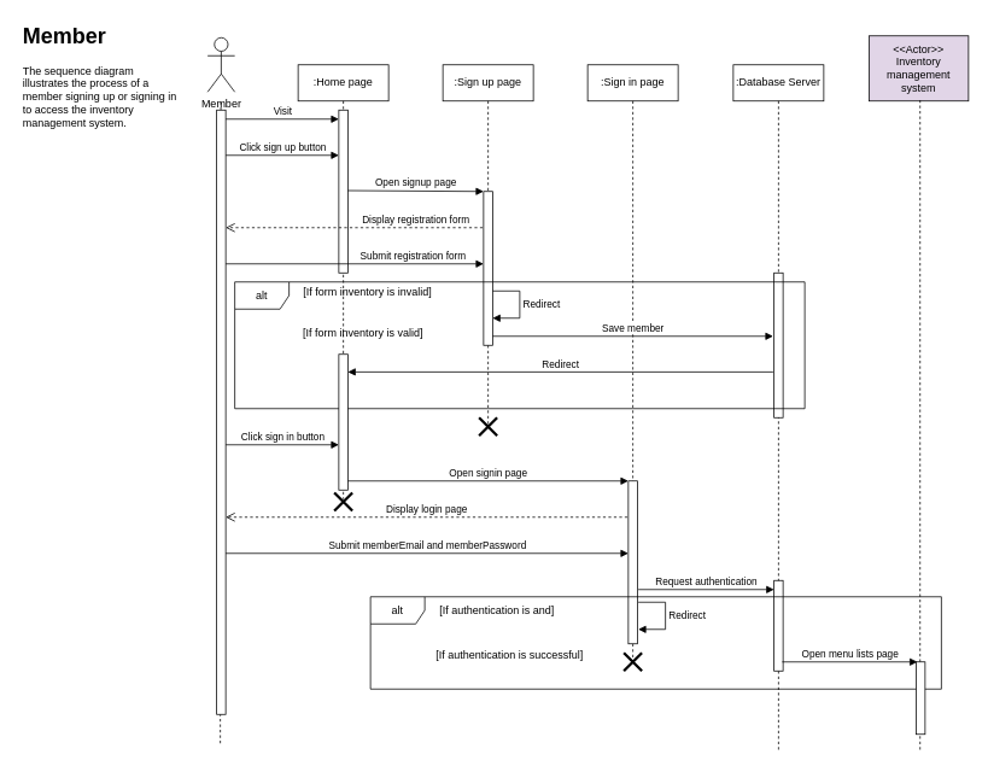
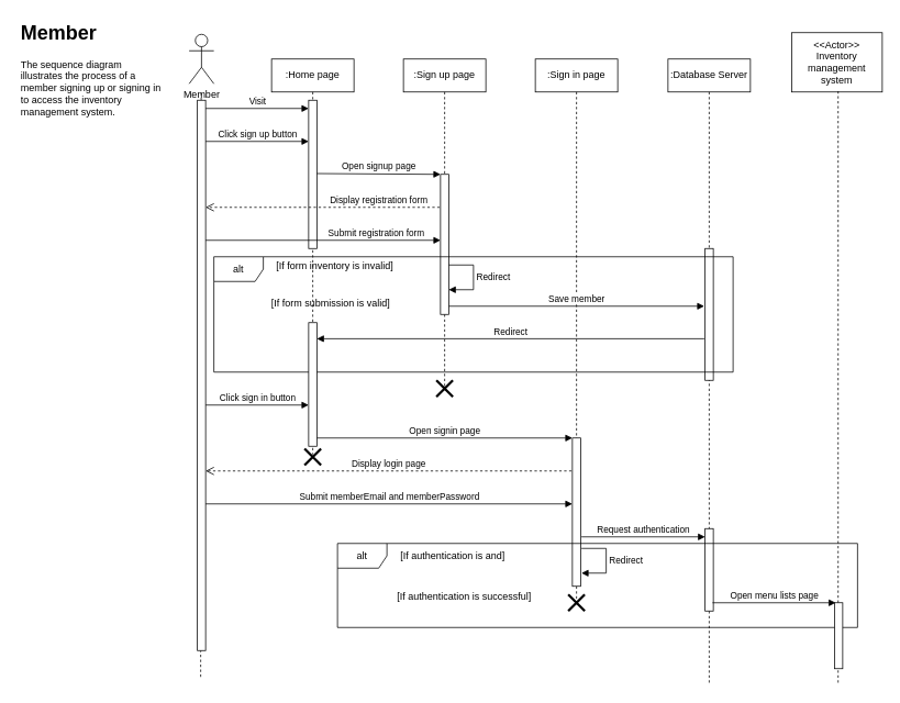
  <mxCell id="0" />
  <mxCell id="1" parent="0" />
  <mxCell id="2" value="Member" style="shape=umlActor;verticalLabelPosition=bottom;verticalAlign=top;html=1;outlineConnect=0;" vertex="1" parent="1"><mxGeometry x="229" y="41" width="30" height="60" as="geometry" /></mxCell>
  <mxCell id="3" value="" style="endArrow=none;dashed=1;html=1;rounded=0;" edge="1" parent="1" source="5"><mxGeometry width="50" height="50" relative="1" as="geometry"><mxPoint x="243" y="511" as="sourcePoint" /><mxPoint x="243.63" y="111" as="targetPoint" /></mxGeometry></mxCell>
  <mxCell id="4" value="" style="endArrow=none;dashed=1;html=1;rounded=0;" edge="1" parent="1" target="5"><mxGeometry width="50" height="50" relative="1" as="geometry"><mxPoint x="243" y="821" as="sourcePoint" /><mxPoint x="243.63" y="111" as="targetPoint" /></mxGeometry></mxCell>
  <mxCell id="5" value="" style="html=1;points=[[0,0,0,0,5],[0,1,0,0,-5],[1,0,0,0,5],[1,1,0,0,-5]];perimeter=orthogonalPerimeter;outlineConnect=0;targetShapes=umlLifeline;portConstraint=eastwest;newEdgeStyle={&quot;curved&quot;:0,&quot;rounded&quot;:0};" vertex="1" parent="1"><mxGeometry x="239" y="121" width="10" height="668" as="geometry" /></mxCell>
  <mxCell id="6" value=":Home page" style="shape=umlLifeline;perimeter=lifelinePerimeter;whiteSpace=wrap;html=1;container=1;dropTarget=0;collapsible=0;recursiveResize=0;outlineConnect=0;portConstraint=eastwest;newEdgeStyle={&quot;curved&quot;:0,&quot;rounded&quot;:0};" vertex="1" parent="1"><mxGeometry x="329" y="71" width="100" height="480" as="geometry" /></mxCell>
  <mxCell id="7" value="" style="html=1;points=[[0,0,0,0,5],[0,1,0,0,-5],[1,0,0,0,5],[1,1,0,0,-5]];perimeter=orthogonalPerimeter;outlineConnect=0;targetShapes=umlLifeline;portConstraint=eastwest;newEdgeStyle={&quot;curved&quot;:0,&quot;rounded&quot;:0};" vertex="1" parent="6"><mxGeometry x="45" y="50" width="10" height="180" as="geometry" /></mxCell>
  <mxCell id="8" value=":Sign up page" style="shape=umlLifeline;perimeter=lifelinePerimeter;whiteSpace=wrap;html=1;container=1;dropTarget=0;collapsible=0;recursiveResize=0;outlineConnect=0;portConstraint=eastwest;newEdgeStyle={&quot;curved&quot;:0,&quot;rounded&quot;:0};" vertex="1" parent="1"><mxGeometry x="489" y="71" width="100" height="400" as="geometry" /></mxCell>
  <mxCell id="9" value="" style="html=1;points=[[0,0,0,0,5],[0,1,0,0,-5],[1,0,0,0,5],[1,1,0,0,-5]];perimeter=orthogonalPerimeter;outlineConnect=0;targetShapes=umlLifeline;portConstraint=eastwest;newEdgeStyle={&quot;curved&quot;:0,&quot;rounded&quot;:0};" vertex="1" parent="8"><mxGeometry x="45" y="140" width="10" height="170" as="geometry" /></mxCell>
  <mxCell id="10" value="Redirect" style="html=1;align=left;spacingLeft=2;endArrow=block;rounded=0;edgeStyle=orthogonalEdgeStyle;curved=0;rounded=0;" edge="1" parent="8"><mxGeometry relative="1" as="geometry"><mxPoint x="55" y="250" as="sourcePoint" /><Array as="points"><mxPoint x="85" y="280" /></Array><mxPoint x="55" y="280" as="targetPoint" /></mxGeometry></mxCell>
  <mxCell id="11" value=":Sign in page" style="shape=umlLifeline;perimeter=lifelinePerimeter;whiteSpace=wrap;html=1;container=1;dropTarget=0;collapsible=0;recursiveResize=0;outlineConnect=0;portConstraint=eastwest;newEdgeStyle={&quot;curved&quot;:0,&quot;rounded&quot;:0};" vertex="1" parent="1"><mxGeometry x="649" y="71" width="100" height="660" as="geometry" /></mxCell>
  <mxCell id="12" value="" style="html=1;points=[[0,0,0,0,5],[0,1,0,0,-5],[1,0,0,0,5],[1,1,0,0,-5]];perimeter=orthogonalPerimeter;outlineConnect=0;targetShapes=umlLifeline;portConstraint=eastwest;newEdgeStyle={&quot;curved&quot;:0,&quot;rounded&quot;:0};" vertex="1" parent="11"><mxGeometry x="45" y="460" width="10" height="180" as="geometry" /></mxCell>
  <mxCell id="13" value="Visit" style="html=1;verticalAlign=bottom;endArrow=block;curved=0;rounded=0;" edge="1" parent="1" target="7"><mxGeometry width="80" relative="1" as="geometry"><mxPoint x="249" y="131" as="sourcePoint" /><mxPoint x="369" y="131" as="targetPoint" /></mxGeometry></mxCell>
  <mxCell id="14" value="Click sign up button" style="html=1;verticalAlign=bottom;endArrow=block;curved=0;rounded=0;" edge="1" parent="1" target="7"><mxGeometry x="0.008" width="80" relative="1" as="geometry"><mxPoint x="249" y="171" as="sourcePoint" /><mxPoint x="369" y="171" as="targetPoint" /><mxPoint as="offset" /></mxGeometry></mxCell>
  <mxCell id="15" value="Open signup page" style="html=1;verticalAlign=bottom;endArrow=block;curved=0;rounded=0;" edge="1" parent="1" target="9"><mxGeometry width="80" relative="1" as="geometry"><mxPoint x="384" y="210" as="sourcePoint" /><mxPoint x="529" y="211" as="targetPoint" /></mxGeometry></mxCell>
  <mxCell id="16" value=":Database Server" style="shape=umlLifeline;perimeter=lifelinePerimeter;whiteSpace=wrap;html=1;container=1;dropTarget=0;collapsible=0;recursiveResize=0;outlineConnect=0;portConstraint=eastwest;newEdgeStyle={&quot;curved&quot;:0,&quot;rounded&quot;:0};" vertex="1" parent="1"><mxGeometry x="810" y="71" width="100" height="760" as="geometry" /></mxCell>
  <mxCell id="17" value="" style="html=1;points=[[0,0,0,0,5],[0,1,0,0,-5],[1,0,0,0,5],[1,1,0,0,-5]];perimeter=orthogonalPerimeter;outlineConnect=0;targetShapes=umlLifeline;portConstraint=eastwest;newEdgeStyle={&quot;curved&quot;:0,&quot;rounded&quot;:0};" vertex="1" parent="16"><mxGeometry x="45" y="230" width="10" height="160" as="geometry" /></mxCell>
  <mxCell id="18" value="" style="html=1;points=[[0,0,0,0,5],[0,1,0,0,-5],[1,0,0,0,5],[1,1,0,0,-5]];perimeter=orthogonalPerimeter;outlineConnect=0;targetShapes=umlLifeline;portConstraint=eastwest;newEdgeStyle={&quot;curved&quot;:0,&quot;rounded&quot;:0};" vertex="1" parent="16"><mxGeometry x="45" y="570" width="10" height="100" as="geometry" /></mxCell>
  <mxCell id="19" value="Submit registration form" style="html=1;verticalAlign=bottom;endArrow=block;curved=0;rounded=0;" edge="1" parent="1" target="9"><mxGeometry x="0.451" width="80" relative="1" as="geometry"><mxPoint x="249" y="291" as="sourcePoint" /><mxPoint x="529" y="291" as="targetPoint" /><mxPoint as="offset" /></mxGeometry></mxCell>
  <mxCell id="20" value="Save member" style="html=1;verticalAlign=bottom;endArrow=block;curved=0;rounded=0;" edge="1" parent="1"><mxGeometry width="80" relative="1" as="geometry"><mxPoint x="544" y="371" as="sourcePoint" /><mxPoint x="854" y="371" as="targetPoint" /></mxGeometry></mxCell>
  <mxCell id="21" value="alt" style="shape=umlFrame;whiteSpace=wrap;html=1;pointerEvents=0;" vertex="1" parent="1"><mxGeometry x="259" y="311" width="630" height="140" as="geometry" /></mxCell>
  <mxCell id="22" value="Display registration form" style="html=1;verticalAlign=bottom;endArrow=open;dashed=1;endSize=8;curved=0;rounded=0;" edge="1" parent="1" target="5"><mxGeometry x="-0.479" relative="1" as="geometry"><mxPoint x="533" y="251" as="sourcePoint" /><mxPoint x="453" y="251" as="targetPoint" /><mxPoint as="offset" /></mxGeometry></mxCell>
  <mxCell id="23" value="[If form inventory is invalid]" style="text;html=1;align=center;verticalAlign=middle;whiteSpace=wrap;rounded=0;" vertex="1" parent="1"><mxGeometry x="311" y="308" width="190" height="30" as="geometry" /></mxCell>
- <mxCell id="24" value="[If form inventory is valid]" style="text;html=1;align=center;verticalAlign=middle;whiteSpace=wrap;rounded=0;" vertex="1" parent="1"><mxGeometry x="306" y="353" width="190" height="30" as="geometry" /></mxCell>
+ <mxCell id="24" value="[If form submission is valid]" style="text;html=1;align=center;verticalAlign=middle;whiteSpace=wrap;rounded=0;" vertex="1" parent="1"><mxGeometry x="306" y="353" width="190" height="30" as="geometry" /></mxCell>
  <mxCell id="25" value="" style="html=1;points=[[0,0,0,0,5],[0,1,0,0,-5],[1,0,0,0,5],[1,1,0,0,-5]];perimeter=orthogonalPerimeter;outlineConnect=0;targetShapes=umlLifeline;portConstraint=eastwest;newEdgeStyle={&quot;curved&quot;:0,&quot;rounded&quot;:0};" vertex="1" parent="1"><mxGeometry x="374" y="391" width="10" height="150" as="geometry" /></mxCell>
  <mxCell id="26" value="Redirect" style="html=1;verticalAlign=bottom;endArrow=block;curved=0;rounded=0;" edge="1" parent="1"><mxGeometry width="80" relative="1" as="geometry"><mxPoint x="854" y="410.5" as="sourcePoint" /><mxPoint x="384" y="410.5" as="targetPoint" /><mxPoint as="offset" /></mxGeometry></mxCell>
  <mxCell id="27" value="Click sign in button" style="html=1;verticalAlign=bottom;endArrow=block;curved=0;rounded=0;" edge="1" parent="1"><mxGeometry x="0.008" width="80" relative="1" as="geometry"><mxPoint x="249" y="491" as="sourcePoint" /><mxPoint x="374" y="491" as="targetPoint" /><mxPoint as="offset" /></mxGeometry></mxCell>
  <mxCell id="28" value="Open signin page" style="html=1;verticalAlign=bottom;endArrow=block;curved=0;rounded=0;" edge="1" parent="1" target="12"><mxGeometry width="80" relative="1" as="geometry"><mxPoint x="384" y="531" as="sourcePoint" /><mxPoint x="464" y="531" as="targetPoint" /></mxGeometry></mxCell>
  <mxCell id="29" value="Display login page" style="html=1;verticalAlign=bottom;endArrow=open;dashed=1;endSize=8;curved=0;rounded=0;" edge="1" parent="1" target="5"><mxGeometry relative="1" as="geometry"><mxPoint x="693" y="571" as="sourcePoint" /><mxPoint x="613" y="571" as="targetPoint" /></mxGeometry></mxCell>
  <mxCell id="30" value="Submit memberEmail and memberPassword" style="html=1;verticalAlign=bottom;endArrow=block;curved=0;rounded=0;" edge="1" parent="1" target="12"><mxGeometry width="80" relative="1" as="geometry"><mxPoint x="249" y="611" as="sourcePoint" /><mxPoint x="329" y="611" as="targetPoint" /></mxGeometry></mxCell>
  <mxCell id="31" value="alt" style="shape=umlFrame;whiteSpace=wrap;html=1;pointerEvents=0;" vertex="1" parent="1"><mxGeometry x="409" y="659" width="631" height="102" as="geometry" /></mxCell>
  <mxCell id="32" value="Redirect" style="html=1;align=left;spacingLeft=2;endArrow=block;rounded=0;edgeStyle=orthogonalEdgeStyle;curved=0;rounded=0;" edge="1" parent="1"><mxGeometry relative="1" as="geometry"><mxPoint x="705" y="665" as="sourcePoint" /><Array as="points"><mxPoint x="735" y="695" /></Array><mxPoint x="705" y="695" as="targetPoint" /></mxGeometry></mxCell>
  <mxCell id="33" value="[If authentication is and]" style="text;html=1;align=center;verticalAlign=middle;whiteSpace=wrap;rounded=0;" vertex="1" parent="1"><mxGeometry x="454" y="659" width="190" height="30" as="geometry" /></mxCell>
  <mxCell id="34" value="[If authentication is successful]" style="text;html=1;align=center;verticalAlign=middle;whiteSpace=wrap;rounded=0;" vertex="1" parent="1"><mxGeometry x="468" y="709" width="190" height="30" as="geometry" /></mxCell>
  <mxCell id="35" value="Request authentication" style="html=1;verticalAlign=bottom;endArrow=block;curved=0;rounded=0;" edge="1" parent="1"><mxGeometry x="0.003" width="80" relative="1" as="geometry"><mxPoint x="705" y="651" as="sourcePoint" /><mxPoint x="855" y="651" as="targetPoint" /><mxPoint as="offset" /></mxGeometry></mxCell>
  <mxCell id="36" value="Open menu lists page" style="html=1;verticalAlign=bottom;endArrow=block;curved=0;rounded=0;" edge="1" parent="1"><mxGeometry x="0.003" width="80" relative="1" as="geometry"><mxPoint x="864" y="731" as="sourcePoint" /><mxPoint x="1013.5" y="731" as="targetPoint" /><mxPoint as="offset" /></mxGeometry></mxCell>
  <mxCell id="37" value="" style="shape=umlDestroy;whiteSpace=wrap;html=1;strokeWidth=3;targetShapes=umlLifeline;" vertex="1" parent="1"><mxGeometry x="369" y="544" width="20" height="20" as="geometry" /></mxCell>
  <mxCell id="38" value="" style="shape=umlDestroy;whiteSpace=wrap;html=1;strokeWidth=3;targetShapes=umlLifeline;" vertex="1" parent="1"><mxGeometry x="529" y="461" width="20" height="20" as="geometry" /></mxCell>
  <mxCell id="39" value="" style="shape=umlDestroy;whiteSpace=wrap;html=1;strokeWidth=3;targetShapes=umlLifeline;" vertex="1" parent="1"><mxGeometry x="689" y="721" width="20" height="20" as="geometry" /></mxCell>
  <mxCell id="40" value="&lt;h1&gt;Member&lt;/h1&gt;&lt;p&gt;The sequence diagram illustrates the process of a member signing up or signing in to access the inventory management system.&lt;br&gt;&lt;br&gt;&lt;br&gt;&lt;/p&gt;" style="text;html=1;spacing=5;spacingTop=-20;whiteSpace=wrap;overflow=hidden;rounded=0;" vertex="1" parent="1"><mxGeometry x="20" y="20" width="180" height="160" as="geometry" /></mxCell>
- <mxCell id="41" value="&amp;lt;&amp;lt;Actor&amp;gt;&amp;gt;&lt;br style=&quot;border-color: var(--border-color);&quot;&gt;Inventory management system" style="html=1;whiteSpace=wrap;fillColor=#e1d5e7;" vertex="1" parent="1"><mxGeometry x="960" y="39" width="110" height="72" as="geometry" /></mxCell>
+ <mxCell id="41" value="&amp;lt;&amp;lt;Actor&amp;gt;&amp;gt;&lt;br style=&quot;border-color: var(--border-color);&quot;&gt;Inventory management system" style="html=1;whiteSpace=wrap;" vertex="1" parent="1"><mxGeometry x="960" y="39" width="110" height="72" as="geometry" /></mxCell>
  <mxCell id="42" value="" style="endArrow=none;dashed=1;html=1;rounded=0;" edge="1" parent="1" source="44"><mxGeometry width="50" height="50" relative="1" as="geometry"><mxPoint x="1016.44" y="828" as="sourcePoint" /><mxPoint x="1016.44" y="110" as="targetPoint" /></mxGeometry></mxCell>
  <mxCell id="43" value="" style="endArrow=none;dashed=1;html=1;rounded=0;" edge="1" parent="1" target="44"><mxGeometry width="50" height="50" relative="1" as="geometry"><mxPoint x="1016.44" y="828" as="sourcePoint" /><mxPoint x="1016.44" y="110" as="targetPoint" /></mxGeometry></mxCell>
  <mxCell id="44" value="" style="html=1;points=[[0,0,0,0,5],[0,1,0,0,-5],[1,0,0,0,5],[1,1,0,0,-5]];perimeter=orthogonalPerimeter;outlineConnect=0;targetShapes=umlLifeline;portConstraint=eastwest;newEdgeStyle={&quot;curved&quot;:0,&quot;rounded&quot;:0};" vertex="1" parent="1"><mxGeometry x="1012" y="731" width="10" height="80" as="geometry" /></mxCell>
